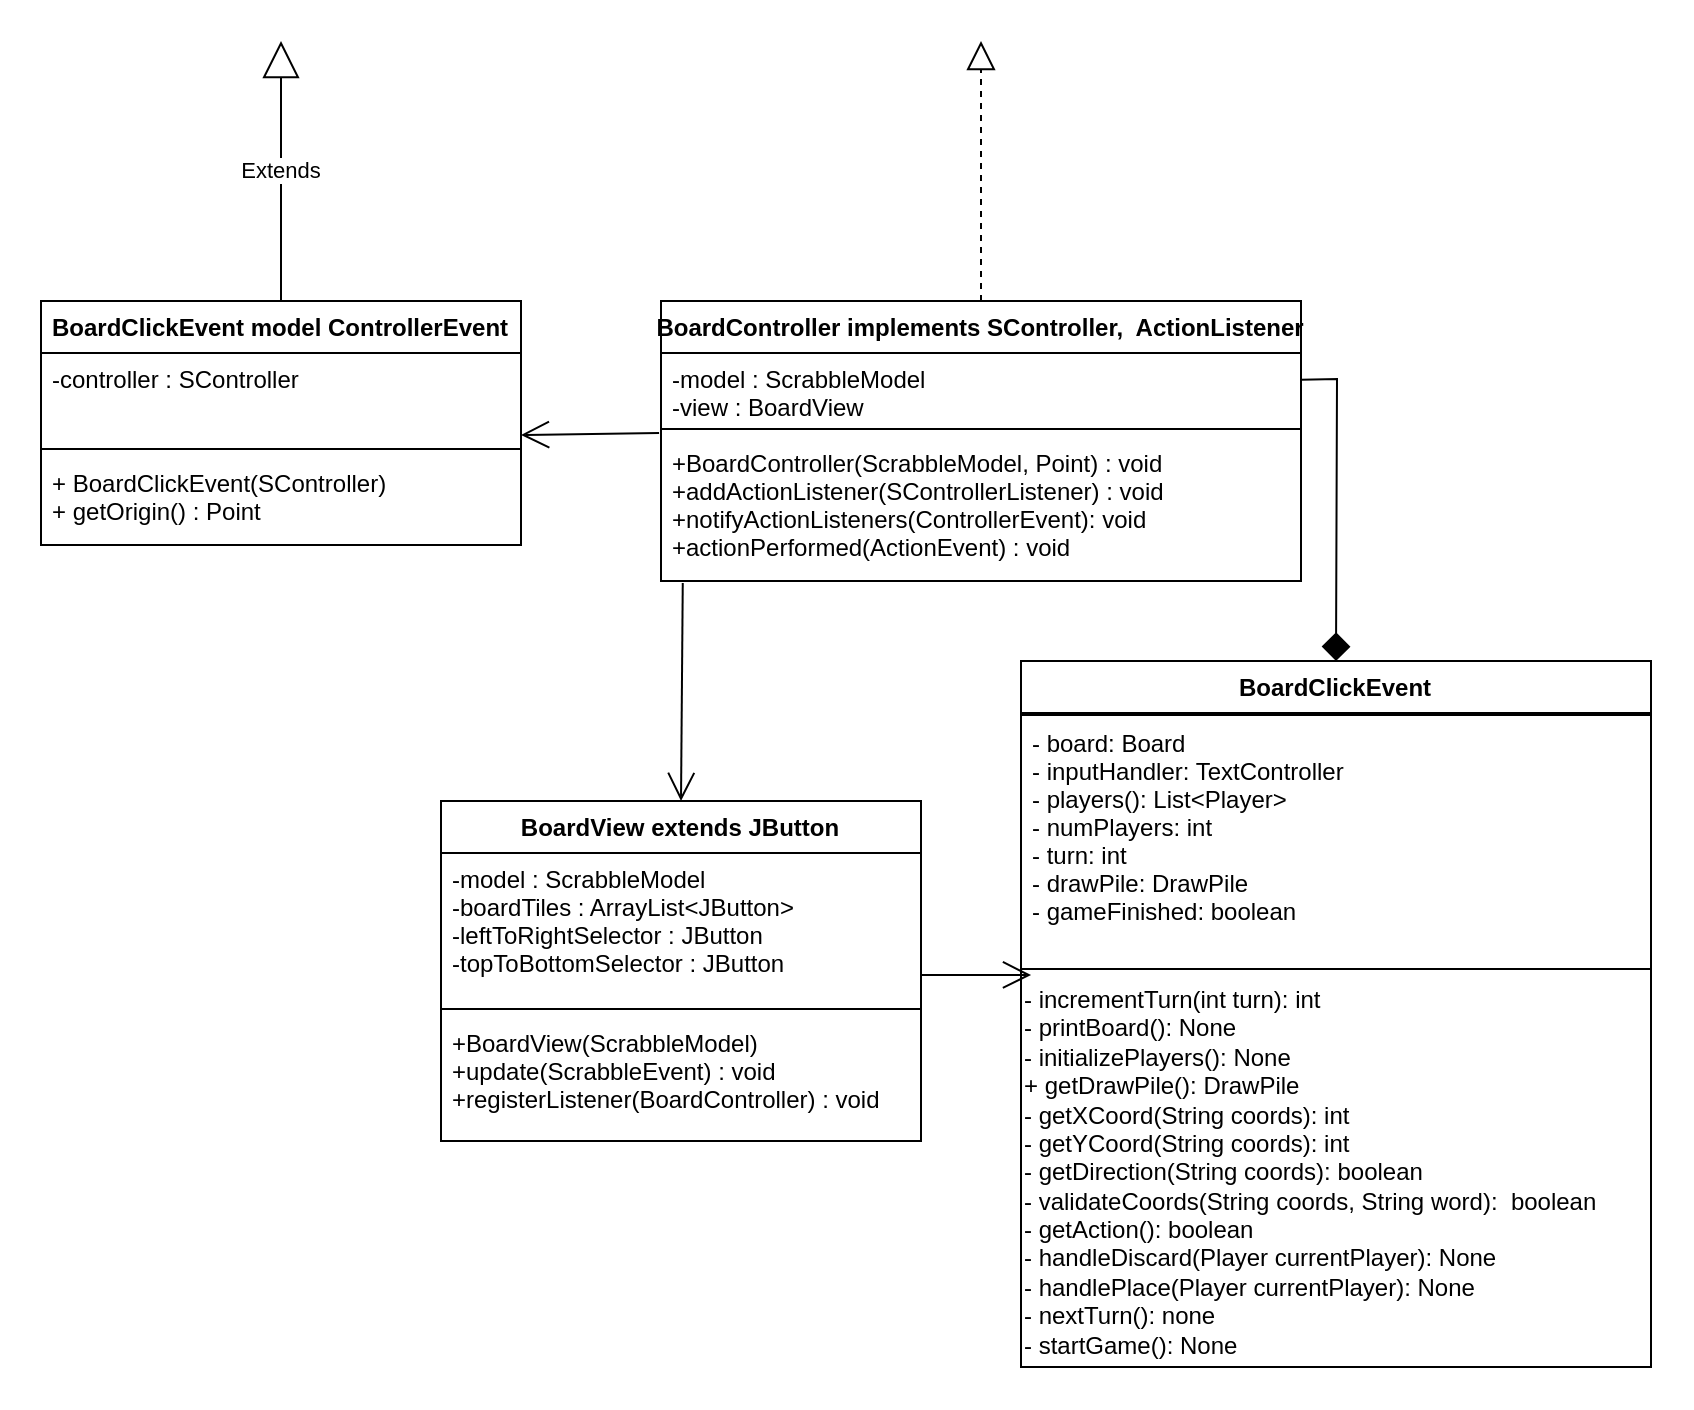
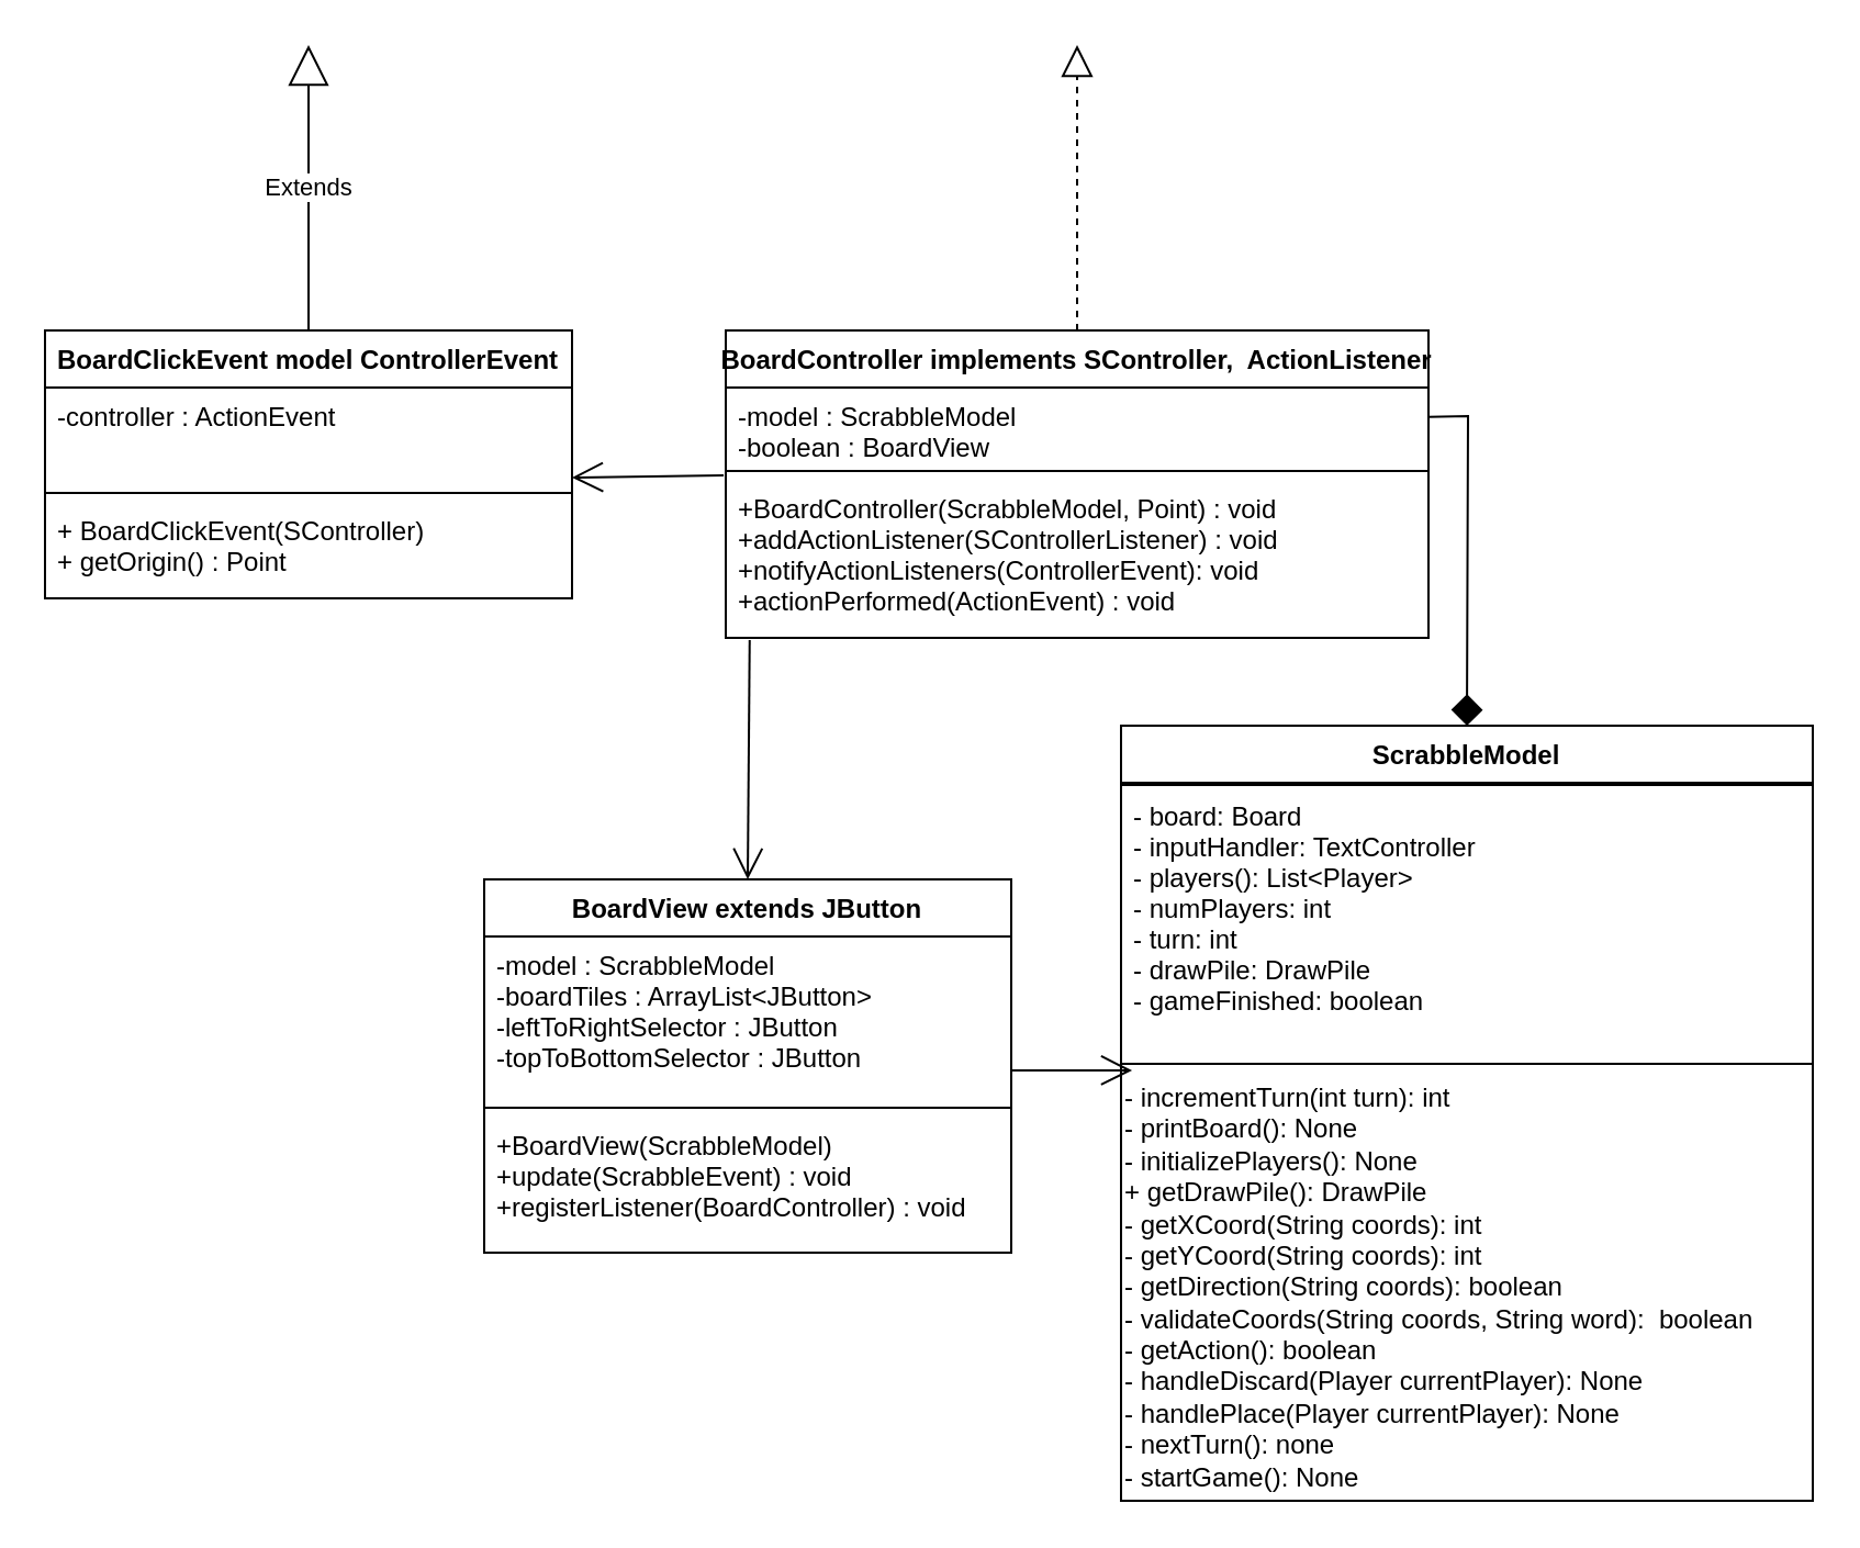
  <mxCell id="0" />
  <mxCell id="1" parent="0" />
  <mxCell id="2" value="BoardController implements SController,  ActionListener" style="swimlane;fontStyle=1;align=center;verticalAlign=top;childLayout=stackLayout;horizontal=1;startSize=26;horizontalStack=0;resizeParent=1;resizeParentMax=0;resizeLast=0;collapsible=1;marginBottom=0;" parent="1" vertex="1"><mxGeometry x="330" y="150" width="320" height="140" as="geometry" /></mxCell>
- <mxCell id="3" value="-model : ScrabbleModel&#10;-view : BoardView" style="text;strokeColor=none;fillColor=none;align=left;verticalAlign=top;spacingLeft=4;spacingRight=4;overflow=hidden;rotatable=0;points=[[0,0.5],[1,0.5]];portConstraint=eastwest;" parent="2" vertex="1"><mxGeometry y="26" width="320" height="34" as="geometry" /></mxCell>
+ <mxCell id="3" value="-model : ScrabbleModel&#10;-boolean : BoardView" style="text;strokeColor=none;fillColor=none;align=left;verticalAlign=top;spacingLeft=4;spacingRight=4;overflow=hidden;rotatable=0;points=[[0,0.5],[1,0.5]];portConstraint=eastwest;" parent="2" vertex="1"><mxGeometry y="26" width="320" height="34" as="geometry" /></mxCell>
  <mxCell id="4" value="" style="line;strokeWidth=1;fillColor=none;align=left;verticalAlign=middle;spacingTop=-1;spacingLeft=3;spacingRight=3;rotatable=0;labelPosition=right;points=[];portConstraint=eastwest;" parent="2" vertex="1"><mxGeometry y="60" width="320" height="8" as="geometry" /></mxCell>
  <mxCell id="5" value="+BoardController(ScrabbleModel, Point) : void&#10;+addActionListener(SControllerListener) : void&#10;+notifyActionListeners(ControllerEvent): void&#10;+actionPerformed(ActionEvent) : void" style="text;strokeColor=none;fillColor=none;align=left;verticalAlign=top;spacingLeft=4;spacingRight=4;overflow=hidden;rotatable=0;points=[[0,0.5],[1,0.5]];portConstraint=eastwest;" parent="2" vertex="1"><mxGeometry y="68" width="320" height="72" as="geometry" /></mxCell>
  <mxCell id="6" value="BoardView extends JButton" style="swimlane;fontStyle=1;align=center;verticalAlign=top;childLayout=stackLayout;horizontal=1;startSize=26;horizontalStack=0;resizeParent=1;resizeParentMax=0;resizeLast=0;collapsible=1;marginBottom=0;" parent="1" vertex="1"><mxGeometry x="220" y="400" width="240" height="170" as="geometry" /></mxCell>
  <mxCell id="7" value="-model : ScrabbleModel&#10;-boardTiles : ArrayList&lt;JButton&gt;&#10;-leftToRightSelector : JButton&#10;-topToBottomSelector : JButton" style="text;strokeColor=none;fillColor=none;align=left;verticalAlign=top;spacingLeft=4;spacingRight=4;overflow=hidden;rotatable=0;points=[[0,0.5],[1,0.5]];portConstraint=eastwest;" parent="6" vertex="1"><mxGeometry y="26" width="240" height="74" as="geometry" /></mxCell>
  <mxCell id="8" value="" style="line;strokeWidth=1;fillColor=none;align=left;verticalAlign=middle;spacingTop=-1;spacingLeft=3;spacingRight=3;rotatable=0;labelPosition=right;points=[];portConstraint=eastwest;" parent="6" vertex="1"><mxGeometry y="100" width="240" height="8" as="geometry" /></mxCell>
  <mxCell id="9" value="+BoardView(ScrabbleModel)&#10;+update(ScrabbleEvent) : void&#10;+registerListener(BoardController) : void" style="text;strokeColor=none;fillColor=none;align=left;verticalAlign=top;spacingLeft=4;spacingRight=4;overflow=hidden;rotatable=0;points=[[0,0.5],[1,0.5]];portConstraint=eastwest;" parent="6" vertex="1"><mxGeometry y="108" width="240" height="62" as="geometry" /></mxCell>
  <mxCell id="10" value="" style="endArrow=open;endFill=1;endSize=12;html=1;rounded=0;entryX=0.5;entryY=0;entryDx=0;entryDy=0;exitX=0.034;exitY=1.014;exitDx=0;exitDy=0;exitPerimeter=0;" parent="1" target="6" edge="1" source="5"><mxGeometry width="160" relative="1" as="geometry"><mxPoint x="213" y="189" as="sourcePoint" /><mxPoint x="493" y="370" as="targetPoint" /><Array as="points" /></mxGeometry></mxCell>
  <mxCell id="11" value="" style="endArrow=diamond;endFill=1;endSize=12;html=1;rounded=0;exitX=1;exitY=0.392;exitDx=0;exitDy=0;entryX=0.5;entryY=0;entryDx=0;entryDy=0;exitPerimeter=0;" parent="1" source="3" edge="1" target="12"><mxGeometry width="160" relative="1" as="geometry"><mxPoint x="333" y="370" as="sourcePoint" /><mxPoint x="523" y="330" as="targetPoint" /><Array as="points"><mxPoint x="668" y="189" /></Array></mxGeometry></mxCell>
- <mxCell id="12" value="BoardClickEvent" style="swimlane;fontStyle=1;align=center;verticalAlign=top;childLayout=stackLayout;horizontal=1;startSize=26;horizontalStack=0;resizeParent=1;resizeParentMax=0;resizeLast=0;collapsible=1;marginBottom=0;" parent="1" vertex="1"><mxGeometry x="510" y="330" width="315" height="353" as="geometry" /></mxCell>
+ <mxCell id="12" value="ScrabbleModel" style="swimlane;fontStyle=1;align=center;verticalAlign=top;childLayout=stackLayout;horizontal=1;startSize=26;horizontalStack=0;resizeParent=1;resizeParentMax=0;resizeLast=0;collapsible=1;marginBottom=0;" parent="1" vertex="1"><mxGeometry x="510" y="330" width="315" height="353" as="geometry" /></mxCell>
  <mxCell id="13" value="" style="line;strokeWidth=1;fillColor=none;align=left;verticalAlign=middle;spacingTop=-1;spacingLeft=3;spacingRight=3;rotatable=0;labelPosition=right;points=[];portConstraint=eastwest;" parent="12" vertex="1"><mxGeometry y="26" width="315" height="2" as="geometry" /></mxCell>
  <mxCell id="14" value="- board: Board&#10;- inputHandler: TextController&#10;- players(): List&lt;Player&gt;&#10;- numPlayers: int&#10;- turn: int&#10;- drawPile: DrawPile&#10;- gameFinished: boolean" style="text;strokeColor=none;fillColor=none;align=left;verticalAlign=top;spacingLeft=4;spacingRight=4;overflow=hidden;rotatable=0;points=[[0,0.5],[1,0.5]];portConstraint=eastwest;" parent="12" vertex="1"><mxGeometry y="28" width="315" height="122" as="geometry" /></mxCell>
  <mxCell id="15" value="" style="line;strokeWidth=1;fillColor=none;align=left;verticalAlign=middle;spacingTop=-1;spacingLeft=3;spacingRight=3;rotatable=0;labelPosition=right;points=[];portConstraint=eastwest;" parent="12" vertex="1"><mxGeometry y="150" width="315" height="8" as="geometry" /></mxCell>
  <mxCell id="16" value="&lt;span&gt;- incrementTurn(int turn): int&lt;/span&gt;&lt;br style=&quot;padding: 0px ; margin: 0px&quot;&gt;&lt;span&gt;- printBoard(): None&lt;/span&gt;&lt;br style=&quot;padding: 0px ; margin: 0px&quot;&gt;&lt;span&gt;- initializePlayers(): None&lt;/span&gt;&lt;br style=&quot;padding: 0px ; margin: 0px&quot;&gt;&lt;span&gt;+ getDrawPile(): DrawPile&lt;/span&gt;&lt;br style=&quot;padding: 0px ; margin: 0px&quot;&gt;&lt;span&gt;- getXCoord(String coords): int&lt;/span&gt;&lt;br style=&quot;padding: 0px ; margin: 0px&quot;&gt;&lt;span&gt;- getYCoord(String coords): int&lt;/span&gt;&lt;br style=&quot;padding: 0px ; margin: 0px&quot;&gt;&lt;span&gt;- getDirection(String coords): boolean&lt;/span&gt;&lt;br style=&quot;padding: 0px ; margin: 0px&quot;&gt;&lt;span&gt;- validateCoords(&lt;/span&gt;String&amp;nbsp;&lt;span&gt;coords,&amp;nbsp;&lt;/span&gt;String&amp;nbsp;&lt;span&gt;word):&amp;nbsp; boolean&lt;br&gt;- getAction(): boolean&lt;br&gt;- handleDiscard(Player currentPlayer): None&lt;br&gt;- handlePlace(Player currentPlayer): None&lt;br&gt;- nextTurn(): none&lt;br&gt;- startGame(): None&lt;br&gt;&lt;/span&gt;" style="text;html=1;strokeColor=none;fillColor=none;align=left;verticalAlign=middle;whiteSpace=wrap;rounded=0;" parent="12" vertex="1"><mxGeometry y="158" width="315" height="195" as="geometry" /></mxCell>
  <mxCell id="17" value="" style="endArrow=open;endFill=1;endSize=12;html=1;rounded=0;exitX=1;exitY=0.824;exitDx=0;exitDy=0;exitPerimeter=0;entryX=0.016;entryY=0.875;entryDx=0;entryDy=0;entryPerimeter=0;" parent="1" source="7" target="15" edge="1"><mxGeometry width="160" relative="1" as="geometry"><mxPoint x="353" y="400" as="sourcePoint" /><mxPoint x="513" y="400" as="targetPoint" /></mxGeometry></mxCell>
  <mxCell id="18" value="" style="endArrow=block;dashed=1;endFill=0;endSize=12;html=1;rounded=0;exitX=0.5;exitY=0;exitDx=0;exitDy=0;" parent="1" source="2" edge="1"><mxGeometry width="160" relative="1" as="geometry"><mxPoint x="350" y="370" as="sourcePoint" /><mxPoint x="490" y="20" as="targetPoint" /></mxGeometry></mxCell>
  <mxCell id="19" value="BoardClickEvent model ControllerEvent" style="swimlane;fontStyle=1;align=center;verticalAlign=top;childLayout=stackLayout;horizontal=1;startSize=26;horizontalStack=0;resizeParent=1;resizeParentMax=0;resizeLast=0;collapsible=1;marginBottom=0;" vertex="1" parent="1"><mxGeometry x="20" y="150" width="240" height="122" as="geometry" /></mxCell>
- <mxCell id="20" value="-controller : SController &#10;" style="text;strokeColor=none;fillColor=none;align=left;verticalAlign=top;spacingLeft=4;spacingRight=4;overflow=hidden;rotatable=0;points=[[0,0.5],[1,0.5]];portConstraint=eastwest;" vertex="1" parent="19"><mxGeometry y="26" width="240" height="44" as="geometry" /></mxCell>
+ <mxCell id="20" value="-controller : ActionEvent &#10;" style="text;strokeColor=none;fillColor=none;align=left;verticalAlign=top;spacingLeft=4;spacingRight=4;overflow=hidden;rotatable=0;points=[[0,0.5],[1,0.5]];portConstraint=eastwest;" vertex="1" parent="19"><mxGeometry y="26" width="240" height="44" as="geometry" /></mxCell>
  <mxCell id="21" value="" style="line;strokeWidth=1;fillColor=none;align=left;verticalAlign=middle;spacingTop=-1;spacingLeft=3;spacingRight=3;rotatable=0;labelPosition=right;points=[];portConstraint=eastwest;" vertex="1" parent="19"><mxGeometry y="70" width="240" height="8" as="geometry" /></mxCell>
  <mxCell id="22" value="+ BoardClickEvent(SController)&#10;+ getOrigin() : Point" style="text;strokeColor=none;fillColor=none;align=left;verticalAlign=top;spacingLeft=4;spacingRight=4;overflow=hidden;rotatable=0;points=[[0,0.5],[1,0.5]];portConstraint=eastwest;" vertex="1" parent="19"><mxGeometry y="78" width="240" height="44" as="geometry" /></mxCell>
  <mxCell id="23" value="Extends" style="endArrow=block;endSize=16;endFill=0;html=1;rounded=0;exitX=0.5;exitY=0;exitDx=0;exitDy=0;" edge="1" parent="1" source="19"><mxGeometry width="160" relative="1" as="geometry"><mxPoint x="370" y="100" as="sourcePoint" /><mxPoint x="140" y="20" as="targetPoint" /></mxGeometry></mxCell>
  <mxCell id="24" value="" style="endArrow=open;endFill=1;endSize=12;html=1;rounded=0;entryX=1;entryY=0.932;entryDx=0;entryDy=0;entryPerimeter=0;exitX=-0.003;exitY=0.75;exitDx=0;exitDy=0;exitPerimeter=0;" edge="1" parent="1" source="4" target="20"><mxGeometry width="160" relative="1" as="geometry"><mxPoint x="370" y="270" as="sourcePoint" /><mxPoint x="530" y="270" as="targetPoint" /></mxGeometry></mxCell>
